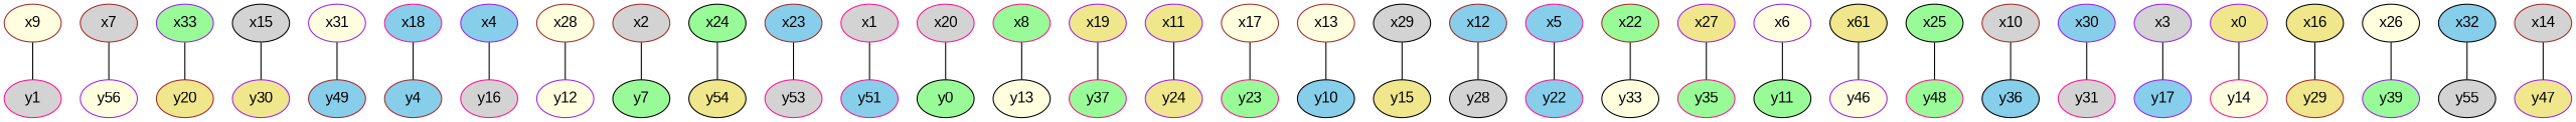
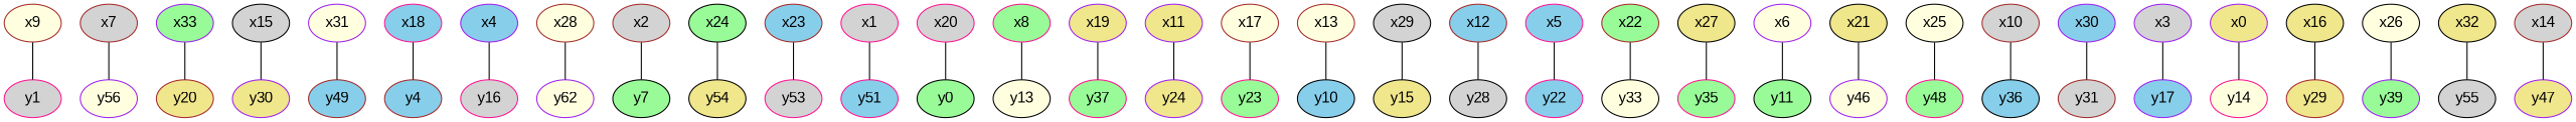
  strict graph {
    fontname="Liberation Sans"
    node [color=black fillcolor=lightgrey fontname="Liberation Sans" style=filled]
    edge [fontname="Liberation Sans"]
    x9 [color=brown fillcolor=lightyellow]
    y1 [color=deeppink]
    x7 [color=brown]
    y56 [color=purple fillcolor=lightyellow]
    x33 [color=purple fillcolor=palegreen]
    y20 [color=brown fillcolor=khaki]
    x15
    y30 [color=purple fillcolor=khaki]
    x31 [color=purple fillcolor=lightyellow]
    y49 [color=brown fillcolor=skyblue]
    x18 [color=deeppink fillcolor=skyblue]
    y4 [color=brown fillcolor=skyblue]
    x4 [color=purple fillcolor=skyblue]
    y16 [color=deeppink]
    x28 [color=brown fillcolor=lightyellow]
-   y12 [color=purple fillcolor=lightyellow]
+   y12 [color=purple fillcolor=lightyellow label=y62]
    x2 [color=brown]
    y7 [fillcolor=palegreen]
    x24 [fillcolor=palegreen]
    y54 [fillcolor=khaki]
    x23 [color=brown fillcolor=skyblue]
    y53 [color=deeppink]
    x1 [color=deeppink]
    y51 [color=deeppink fillcolor=skyblue]
    x20 [color=deeppink]
    y0 [fillcolor=palegreen]
    x8 [color=deeppink fillcolor=palegreen]
    y13 [fillcolor=lightyellow]
    x19 [color=purple fillcolor=khaki]
    y37 [color=deeppink fillcolor=palegreen]
    x11 [color=purple fillcolor=khaki]
    y24 [color=purple fillcolor=khaki]
    x17 [color=brown fillcolor=lightyellow]
    y23 [color=deeppink fillcolor=palegreen]
    x13 [color=brown fillcolor=lightyellow]
    y10 [fillcolor=skyblue]
    x29
    y15 [fillcolor=khaki]
    x12 [color=brown fillcolor=skyblue]
    y28
    x5 [color=deeppink fillcolor=skyblue]
    y22 [color=deeppink fillcolor=skyblue]
    x22 [color=brown fillcolor=palegreen]
    y33 [fillcolor=lightyellow]
-   x27 [color=purple fillcolor=khaki]
+   x27 [fillcolor=khaki]
    y35 [color=deeppink fillcolor=palegreen]
    x6 [color=purple fillcolor=lightyellow]
    y11 [fillcolor=palegreen]
-   x21 [fillcolor=khaki label=x61]
+   x21 [fillcolor=khaki]
    y46 [color=purple fillcolor=lightyellow]
-   x25 [fillcolor=palegreen]
+   x25 [fillcolor=lightyellow]
    y48 [color=deeppink fillcolor=palegreen]
    x10 [color=brown]
    y36 [fillcolor=skyblue]
    x30 [color=purple fillcolor=skyblue]
-   y31 [color=deeppink]
+   y31 [color=brown]
    x3 [color=purple]
    y17 [color=purple fillcolor=skyblue]
    x0 [color=purple fillcolor=khaki]
    y14 [color=deeppink fillcolor=lightyellow]
    x16 [fillcolor=khaki]
    y29 [color=brown fillcolor=khaki]
    y39 [color=purple fillcolor=palegreen]
    x26 [fillcolor=lightyellow]
-   x32 [fillcolor=skyblue]
+   x32 [fillcolor=khaki]
    y55
    x14 [color=brown]
    y47 [color=purple fillcolor=khaki]
    x9 -- y1
    x7 -- y56
    x33 -- y20
    x15 -- y30
    x31 -- y49
    x18 -- y4
    x4 -- y16
    x28 -- y12
    x2 -- y7
    x24 -- y54
    x23 -- y53
    x1 -- y51
    x20 -- y0
    x8 -- y13
    x19 -- y37
    x11 -- y24
    x17 -- y23
    x13 -- y10
    x29 -- y15
    x12 -- y28
    x5 -- y22
    x22 -- y33
    x27 -- y35
    x6 -- y11
    x21 -- y46
    x25 -- y48
    x10 -- y36
    x30 -- y31
    x3 -- y17
    x0 -- y14
    x16 -- y29
    x26 -- y39
    x32 -- y55
    x14 -- y47
  }
